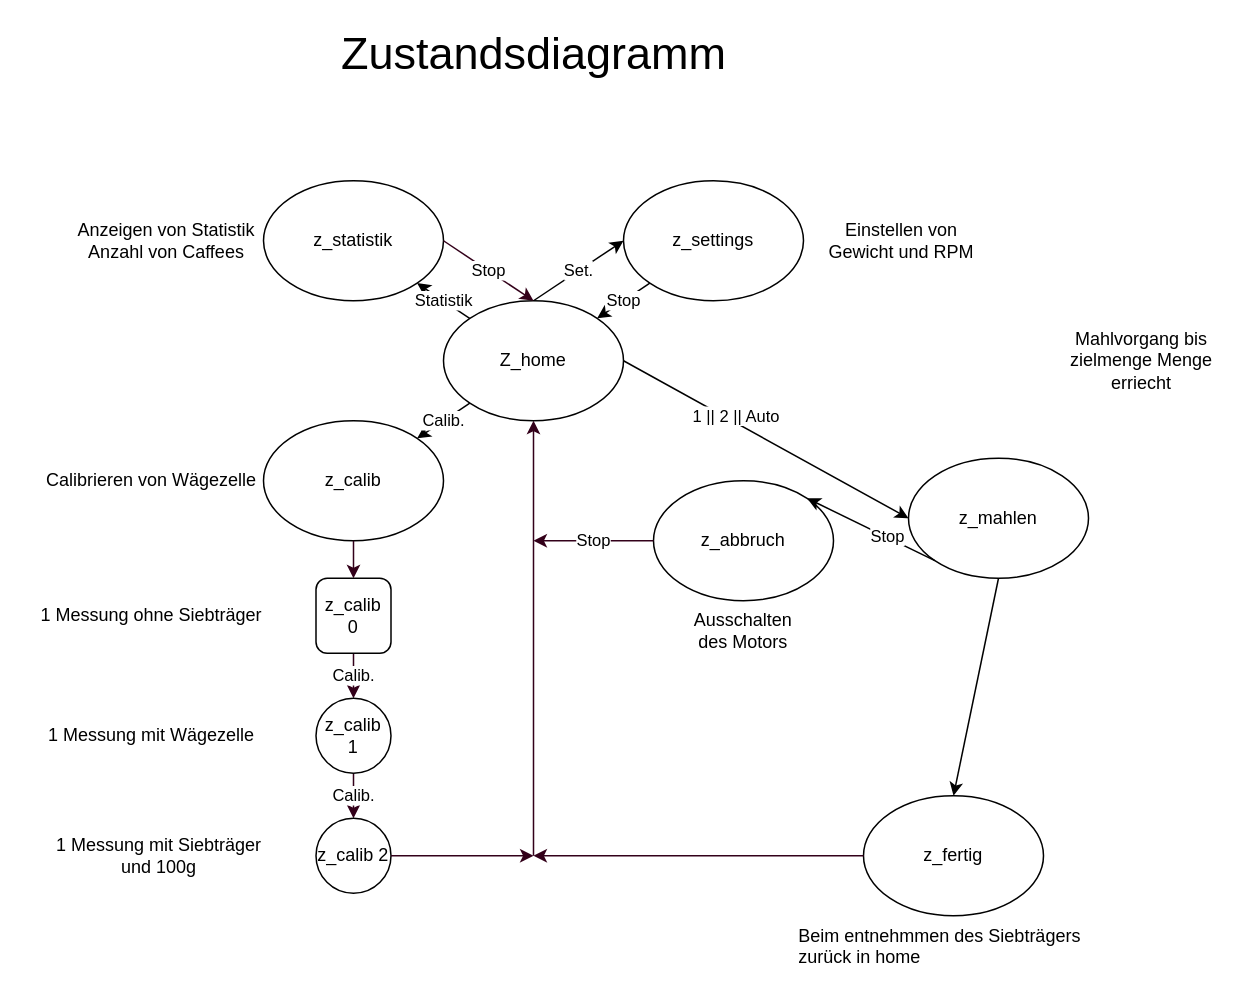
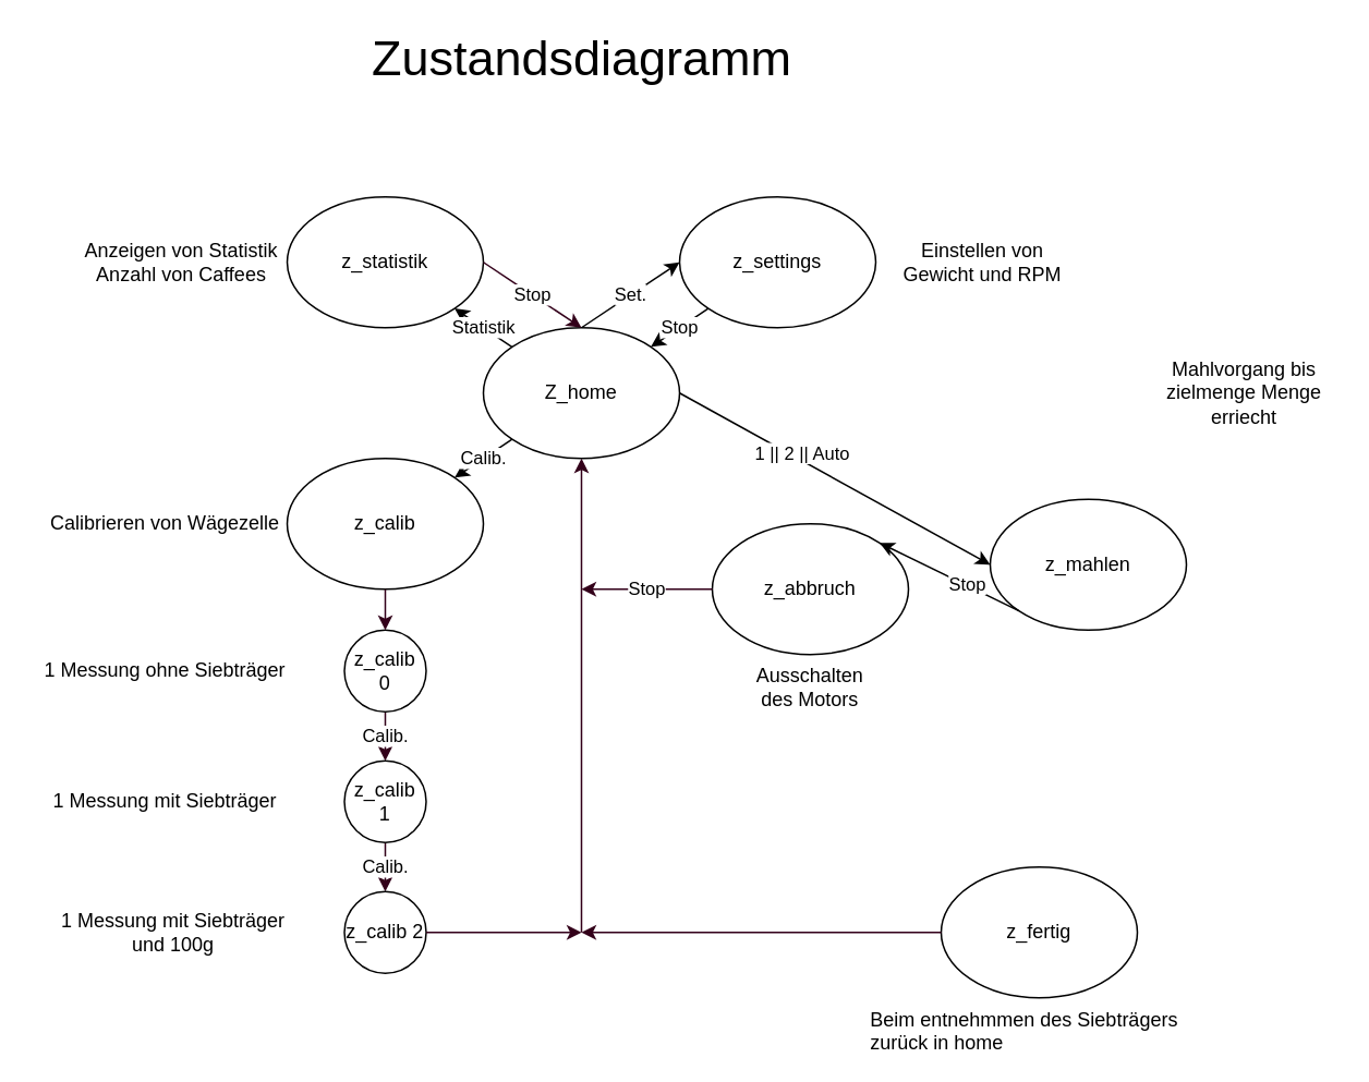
  <mxCell id="0" />
  <mxCell id="1" parent="0" />
  <mxCell id="2" value="Z_home" style="ellipse;whiteSpace=wrap;html=1;" vertex="1" parent="1"><mxGeometry x="295" y="200" width="120" height="80" as="geometry" /></mxCell>
  <mxCell id="3" value="z_mahlen" style="ellipse;whiteSpace=wrap;html=1;" vertex="1" parent="1"><mxGeometry x="605" y="305" width="120" height="80" as="geometry" /></mxCell>
  <mxCell id="4" value="z_fertig" style="ellipse;whiteSpace=wrap;html=1;" vertex="1" parent="1"><mxGeometry x="575" y="530" width="120" height="80" as="geometry" /></mxCell>
  <mxCell id="5" value="z_abbruch" style="ellipse;whiteSpace=wrap;html=1;" vertex="1" parent="1"><mxGeometry x="435" y="320" width="120" height="80" as="geometry" /></mxCell>
  <mxCell id="6" value="z_statistik" style="ellipse;whiteSpace=wrap;html=1;" vertex="1" parent="1"><mxGeometry x="175" y="120" width="120" height="80" as="geometry" /></mxCell>
  <mxCell id="7" value="z_calib" style="ellipse;whiteSpace=wrap;html=1;" vertex="1" parent="1"><mxGeometry x="175" y="280" width="120" height="80" as="geometry" /></mxCell>
  <mxCell id="8" value="Calib." style="edgeStyle=orthogonalEdgeStyle;rounded=0;orthogonalLoop=1;jettySize=auto;html=1;strokeColor=#33001A;fontColor=#000000;" edge="1" parent="1" source="9" target="11"><mxGeometry relative="1" as="geometry" /></mxCell>
- <mxCell id="9" value="&lt;div&gt;z_calib&lt;/div&gt;&lt;div&gt;0&lt;br&gt;&lt;/div&gt;" style="whiteSpace=wrap;html=1;rounded=1;" vertex="1" parent="1"><mxGeometry x="210" y="385" width="50" height="50" as="geometry" /></mxCell>
+ <mxCell id="9" value="&lt;div&gt;z_calib&lt;/div&gt;&lt;div&gt;0&lt;br&gt;&lt;/div&gt;" style="ellipse;whiteSpace=wrap;html=1;" vertex="1" parent="1"><mxGeometry x="210" y="385" width="50" height="50" as="geometry" /></mxCell>
  <mxCell id="10" value="Calib." style="edgeStyle=orthogonalEdgeStyle;rounded=0;orthogonalLoop=1;jettySize=auto;html=1;strokeColor=#33001A;fontColor=#000000;" edge="1" parent="1" source="11" target="12"><mxGeometry relative="1" as="geometry" /></mxCell>
  <mxCell id="11" value="&lt;div&gt;z_calib&lt;/div&gt;&lt;div&gt;1&lt;/div&gt;" style="ellipse;whiteSpace=wrap;html=1;" vertex="1" parent="1"><mxGeometry x="210" y="465" width="50" height="50" as="geometry" /></mxCell>
  <mxCell id="12" value="z_calib 2" style="ellipse;whiteSpace=wrap;html=1;" vertex="1" parent="1"><mxGeometry x="210" y="545" width="50" height="50" as="geometry" /></mxCell>
  <mxCell id="13" value="" style="endArrow=classic;html=1;entryX=0.5;entryY=1;entryDx=0;entryDy=0;fillColor=#f8cecc;strokeColor=#33001A;" edge="1" parent="1" target="2"><mxGeometry width="50" height="50" relative="1" as="geometry"><mxPoint x="355" y="570" as="sourcePoint" /><mxPoint x="335" y="570" as="targetPoint" /><Array as="points"><mxPoint x="355" y="570" /></Array></mxGeometry></mxCell>
  <mxCell id="14" value="" style="endArrow=classic;html=1;entryX=0;entryY=0.5;entryDx=0;entryDy=0;exitX=1;exitY=0.5;exitDx=0;exitDy=0;" edge="1" parent="1" source="2" target="3"><mxGeometry width="50" height="50" relative="1" as="geometry"><mxPoint x="415" y="200" as="sourcePoint" /><mxPoint x="465" y="150" as="targetPoint" /></mxGeometry></mxCell>
  <mxCell id="15" value="1 || 2 || Auto" style="edgeLabel;html=1;align=center;verticalAlign=middle;resizable=0;points=[];" vertex="1" connectable="0" parent="14"><mxGeometry x="-0.289" y="1" relative="1" as="geometry"><mxPoint x="7" as="offset" /></mxGeometry></mxCell>
  <mxCell id="16" value="Statistik" style="endArrow=classic;html=1;entryX=1;entryY=1;entryDx=0;entryDy=0;" edge="1" parent="1" source="2" target="6"><mxGeometry width="50" height="50" relative="1" as="geometry"><mxPoint x="105" y="270" as="sourcePoint" /><mxPoint x="155" y="220" as="targetPoint" /></mxGeometry></mxCell>
  <mxCell id="17" value="Calib." style="endArrow=classic;html=1;exitX=0;exitY=1;exitDx=0;exitDy=0;entryX=1;entryY=0;entryDx=0;entryDy=0;" edge="1" parent="1" source="2" target="7"><mxGeometry width="50" height="50" relative="1" as="geometry"><mxPoint x="45" y="300" as="sourcePoint" /><mxPoint x="95" y="250" as="targetPoint" /></mxGeometry></mxCell>
  <mxCell id="18" value="" style="endArrow=classic;html=1;entryX=1;entryY=0;entryDx=0;entryDy=0;exitX=0;exitY=1;exitDx=0;exitDy=0;" edge="1" parent="1" source="3" target="5"><mxGeometry width="50" height="50" relative="1" as="geometry"><mxPoint x="605" y="350" as="sourcePoint" /><mxPoint x="655" y="300" as="targetPoint" /></mxGeometry></mxCell>
  <mxCell id="19" value="Stop" style="edgeLabel;html=1;align=center;verticalAlign=middle;resizable=0;points=[];" vertex="1" connectable="0" parent="18"><mxGeometry x="-0.238" y="-1" relative="1" as="geometry"><mxPoint as="offset" /></mxGeometry></mxCell>
- <mxCell id="20" value="" style="endArrow=classic;html=1;exitX=0.5;exitY=1;exitDx=0;exitDy=0;entryX=0.5;entryY=0;entryDx=0;entryDy=0;" edge="1" parent="1" source="3" target="4"><mxGeometry width="50" height="50" relative="1" as="geometry"><mxPoint x="625" y="370" as="sourcePoint" /><mxPoint x="675" y="320" as="targetPoint" /></mxGeometry></mxCell>
  <mxCell id="21" value="" style="endArrow=classic;html=1;exitX=0;exitY=0.5;exitDx=0;exitDy=0;fillColor=#f8cecc;strokeColor=#33001A;" edge="1" parent="1" source="4"><mxGeometry width="50" height="50" relative="1" as="geometry"><mxPoint x="405" y="490" as="sourcePoint" /><mxPoint x="355" y="570" as="targetPoint" /></mxGeometry></mxCell>
  <mxCell id="22" value="Stop" style="endArrow=classic;html=1;exitX=0;exitY=0.5;exitDx=0;exitDy=0;fillColor=#f8cecc;strokeColor=#33001A;" edge="1" parent="1" source="5"><mxGeometry width="50" height="50" relative="1" as="geometry"><mxPoint x="355" y="390" as="sourcePoint" /><mxPoint x="355" y="360" as="targetPoint" /></mxGeometry></mxCell>
  <mxCell id="23" value="z_settings" style="ellipse;whiteSpace=wrap;html=1;" vertex="1" parent="1"><mxGeometry x="415" y="120" width="120" height="80" as="geometry" /></mxCell>
  <mxCell id="24" value="Stop" style="endArrow=classic;html=1;entryX=0.5;entryY=0;entryDx=0;entryDy=0;exitX=1;exitY=0.5;exitDx=0;exitDy=0;fillColor=#f8cecc;strokeColor=#33001A;" edge="1" parent="1" source="6" target="2"><mxGeometry width="50" height="50" relative="1" as="geometry"><mxPoint x="325" y="140" as="sourcePoint" /><mxPoint x="375" y="90" as="targetPoint" /></mxGeometry></mxCell>
  <mxCell id="25" value="Set." style="endArrow=classic;html=1;entryX=0;entryY=0.5;entryDx=0;entryDy=0;" edge="1" parent="1" target="23"><mxGeometry width="50" height="50" relative="1" as="geometry"><mxPoint x="355" y="200" as="sourcePoint" /><mxPoint x="485" y="170" as="targetPoint" /></mxGeometry></mxCell>
  <mxCell id="26" value="Stop" style="endArrow=classic;html=1;entryX=1;entryY=0;entryDx=0;entryDy=0;exitX=0;exitY=1;exitDx=0;exitDy=0;" edge="1" parent="1" source="23" target="2"><mxGeometry width="50" height="50" relative="1" as="geometry"><mxPoint x="465" y="230" as="sourcePoint" /><mxPoint x="515" y="180" as="targetPoint" /></mxGeometry></mxCell>
  <mxCell id="27" value="" style="endArrow=classic;html=1;strokeColor=#33001A;fontColor=#000000;exitX=1;exitY=0.5;exitDx=0;exitDy=0;" edge="1" parent="1" source="12"><mxGeometry width="50" height="50" relative="1" as="geometry"><mxPoint x="365" y="670" as="sourcePoint" /><mxPoint x="355" y="570" as="targetPoint" /></mxGeometry></mxCell>
  <mxCell id="28" value="&lt;div&gt;Mahlvorgang bis &lt;br&gt;&lt;/div&gt;&lt;div&gt;zielmenge Menge&lt;/div&gt;&lt;div&gt;erriecht&lt;br&gt;&lt;/div&gt;" style="text;html=1;align=center;verticalAlign=middle;resizable=0;points=[];autosize=1;fontColor=#000000;" vertex="1" parent="1"><mxGeometry x="705" y="215" width="110" height="50" as="geometry" /></mxCell>
  <mxCell id="29" value="&lt;div&gt;Beim entnehmmen des Siebträgers zurück in home&lt;br&gt;&lt;/div&gt;" style="text;whiteSpace=wrap;html=1;fontColor=#000000;" vertex="1" parent="1"><mxGeometry x="530" y="610" width="210" height="30" as="geometry" /></mxCell>
  <mxCell id="30" value="Ausschalten des Motors" style="text;html=1;strokeColor=none;fillColor=none;align=center;verticalAlign=middle;whiteSpace=wrap;rounded=0;fontColor=#000000;" vertex="1" parent="1"><mxGeometry x="465" y="410" width="60" height="20" as="geometry" /></mxCell>
  <mxCell id="31" value="&lt;div&gt;Einstellen von&lt;/div&gt;&lt;div&gt; Gewicht und RPM&lt;/div&gt;" style="text;html=1;align=center;verticalAlign=middle;resizable=0;points=[];autosize=1;fontColor=#000000;" vertex="1" parent="1"><mxGeometry x="545" y="145" width="110" height="30" as="geometry" /></mxCell>
  <mxCell id="32" value="&lt;div&gt;Anzeigen von Statistik&lt;/div&gt;&lt;div&gt;Anzahl von Caffees&lt;br&gt;&lt;/div&gt;" style="text;html=1;align=center;verticalAlign=middle;resizable=0;points=[];autosize=1;fontColor=#000000;" vertex="1" parent="1"><mxGeometry x="45" y="145" width="130" height="30" as="geometry" /></mxCell>
  <mxCell id="33" value="Calibrieren von Wägezelle" style="text;html=1;align=center;verticalAlign=middle;resizable=0;points=[];autosize=1;fontColor=#000000;" vertex="1" parent="1"><mxGeometry x="25" y="310" width="150" height="20" as="geometry" /></mxCell>
  <mxCell id="34" value="1 Messung ohne Siebträger" style="text;html=1;align=center;verticalAlign=middle;resizable=0;points=[];autosize=1;fontColor=#000000;" vertex="1" parent="1"><mxGeometry x="20" y="400" width="160" height="20" as="geometry" /></mxCell>
- <mxCell id="35" value="1 Messung mit Wägezelle" style="text;html=1;align=center;verticalAlign=middle;resizable=0;points=[];autosize=1;fontColor=#000000;" vertex="1" parent="1"><mxGeometry x="25" y="480" width="150" height="20" as="geometry" /></mxCell>
+ <mxCell id="35" value="1 Messung mit Siebträger" style="text;html=1;align=center;verticalAlign=middle;resizable=0;points=[];autosize=1;fontColor=#000000;" vertex="1" parent="1"><mxGeometry x="25" y="480" width="150" height="20" as="geometry" /></mxCell>
  <mxCell id="36" value="&lt;div&gt;1 Messung mit Siebträger &lt;br&gt;&lt;/div&gt;&lt;div&gt;und 100g&lt;/div&gt;" style="text;html=1;align=center;verticalAlign=middle;resizable=0;points=[];autosize=1;fontColor=#000000;" vertex="1" parent="1"><mxGeometry x="30" y="555" width="150" height="30" as="geometry" /></mxCell>
  <mxCell id="37" value="" style="endArrow=classic;html=1;strokeColor=#33001A;fontColor=#000000;exitX=0.5;exitY=1;exitDx=0;exitDy=0;entryX=0.5;entryY=0;entryDx=0;entryDy=0;" edge="1" parent="1" source="7" target="9"><mxGeometry width="50" height="50" relative="1" as="geometry"><mxPoint x="295" y="410" as="sourcePoint" /><mxPoint x="295" y="450" as="targetPoint" /></mxGeometry></mxCell>
  <mxCell id="38" value="&lt;font style=&quot;font-size: 30px&quot;&gt;Zustandsdiagramm&lt;/font&gt;" style="text;html=1;align=center;verticalAlign=middle;resizable=0;points=[];autosize=1;fontColor=#000000;" vertex="1" parent="1"><mxGeometry x="220" y="20" width="270" height="30" as="geometry" /></mxCell>
